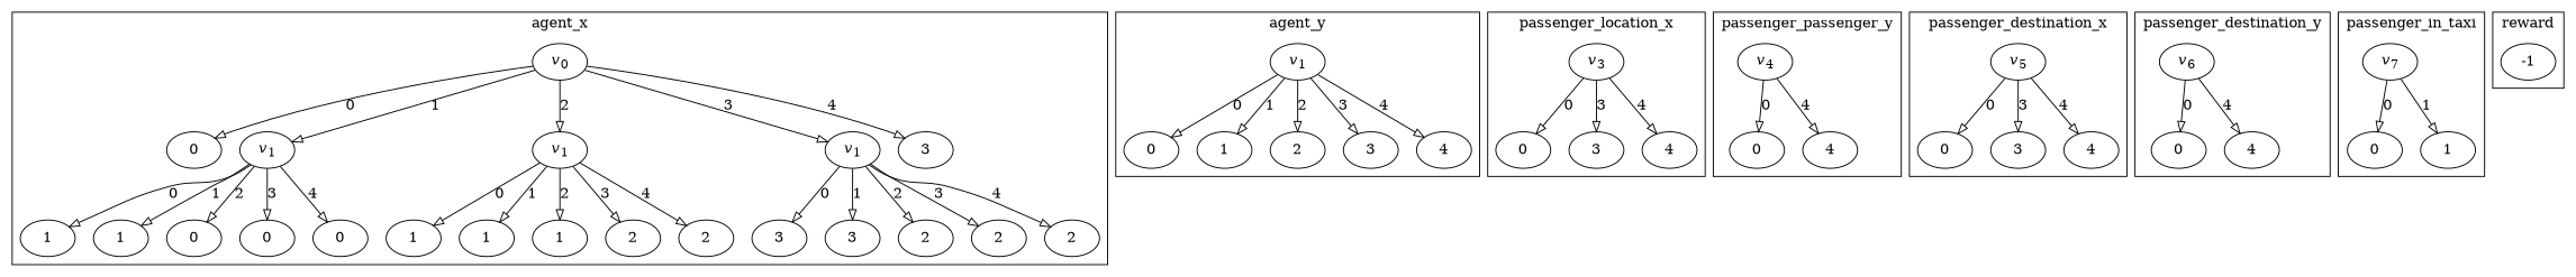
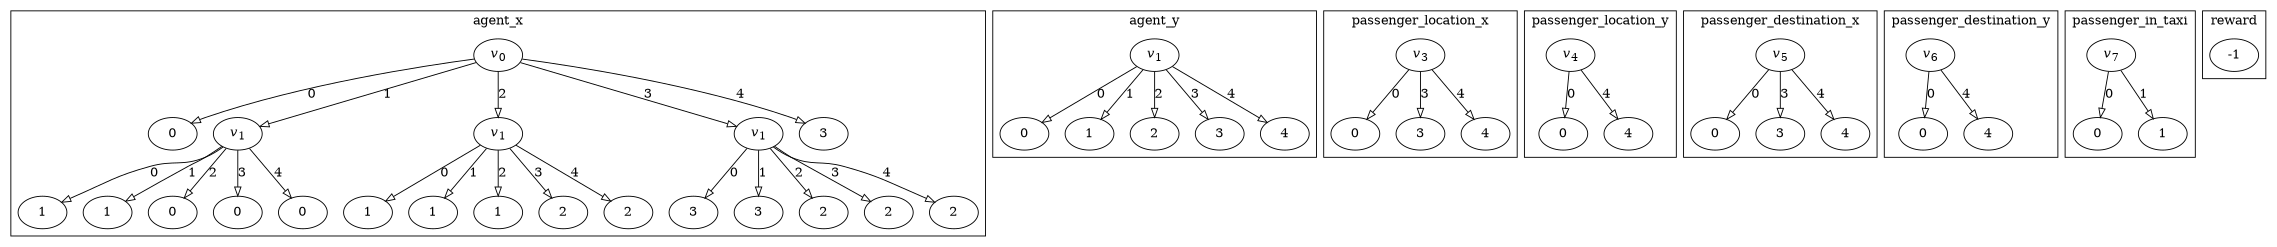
  digraph {
    edge [arrowhead=empty]
    n1 [label=<<i>v</i><sub>0</sub>>]
    n2 [label=<0>]
    n3 [label=<<i>v</i><sub>1</sub>>]
    n4 [label=<<i>v</i><sub>1</sub>>]
    n5 [label=<<i>v</i><sub>1</sub>>]
    n6 [label=<3>]
    n7 [label=<1>]
    n8 [label=<1>]
    n9 [label=<0>]
    n10 [label=<0>]
    n11 [label=<0>]
    n12 [label=<1>]
    n13 [label=<1>]
    n14 [label=<1>]
    n15 [label=<2>]
    n16 [label=<2>]
    n17 [label=<3>]
    n18 [label=<3>]
    n19 [label=<2>]
    n20 [label=<2>]
    n21 [label=<2>]
    n22 [label=<<i>v</i><sub>1</sub>>]
    n23 [label=<0>]
    n24 [label=<1>]
    n25 [label=<2>]
    n26 [label=<3>]
    n27 [label=<4>]
    n28 [label=<<i>v</i><sub>3</sub>>]
    n29 [label=<0>]
    n30 [label=<3>]
    n31 [label=<4>]
    n32 [label=<<i>v</i><sub>4</sub>>]
    n33 [label=<0>]
    n34 [label=<4>]
    n35 [label=<<i>v</i><sub>5</sub>>]
    n36 [label=<0>]
    n37 [label=<3>]
    n38 [label=<4>]
    n39 [label=<<i>v</i><sub>6</sub>>]
    n40 [label=<0>]
    n41 [label=<4>]
    n42 [label=<<i>v</i><sub>7</sub>>]
    n43 [label=<0>]
    n44 [label=<1>]
    n45 [label=-1]
    subgraph cluster_1 {
      label=agent_x
      n1
      n2
      n3
      n4
      n5
      n6
      n7
      n8
      n9
      n10
      n11
      n12
      n13
      n14
      n15
      n16
      n17
      n18
      n19
      n20
      n21
    }
    subgraph cluster_2 {
      label=agent_y
      n22
      n23
      n24
      n25
      n26
      n27
    }
    subgraph cluster_3 {
      label=passenger_location_x
      n28
      n29
      n30
      n31
    }
    subgraph cluster_4 {
-     label=passenger_passenger_y
+     label=passenger_location_y
      n32
      n33
      n34
    }
    subgraph cluster_5 {
      label=passenger_destination_x
      n35
      n36
      n37
      n38
    }
    subgraph cluster_6 {
      label=passenger_destination_y
      n39
      n40
      n41
    }
    subgraph cluster_7 {
      label=passenger_in_taxi
      n42
      n43
      n44
    }
    subgraph cluster_8 {
      label=reward
      n45
    }
    n1 -> n2 [label=<0>]
    n1 -> n3 [label=<1>]
    n1 -> n4 [label=<2>]
    n1 -> n5 [label=<3>]
    n1 -> n6 [label=<4>]
    n3 -> n7 [label=<0>]
    n3 -> n8 [label=<1>]
    n3 -> n9 [label=<2>]
    n3 -> n10 [label=<3>]
    n3 -> n11 [label=<4>]
    n4 -> n12 [label=<0>]
    n4 -> n13 [label=<1>]
    n4 -> n14 [label=<2>]
    n4 -> n15 [label=<3>]
    n4 -> n16 [label=<4>]
    n5 -> n17 [label=<0>]
    n5 -> n18 [label=<1>]
    n5 -> n19 [label=<2>]
    n5 -> n20 [label=<3>]
    n5 -> n21 [label=<4>]
    n22 -> n23 [label=<0>]
    n22 -> n24 [label=<1>]
    n22 -> n25 [label=<2>]
    n22 -> n26 [label=<3>]
    n22 -> n27 [label=<4>]
    n28 -> n29 [label=<0>]
    n28 -> n30 [label=<3>]
    n28 -> n31 [label=<4>]
    n32 -> n33 [label=<0>]
    n32 -> n34 [label=<4>]
    n35 -> n36 [label=<0>]
    n35 -> n37 [label=<3>]
    n35 -> n38 [label=<4>]
    n39 -> n40 [label=<0>]
    n39 -> n41 [label=<4>]
    n42 -> n43 [label=<0>]
    n42 -> n44 [label=<1>]
  }
